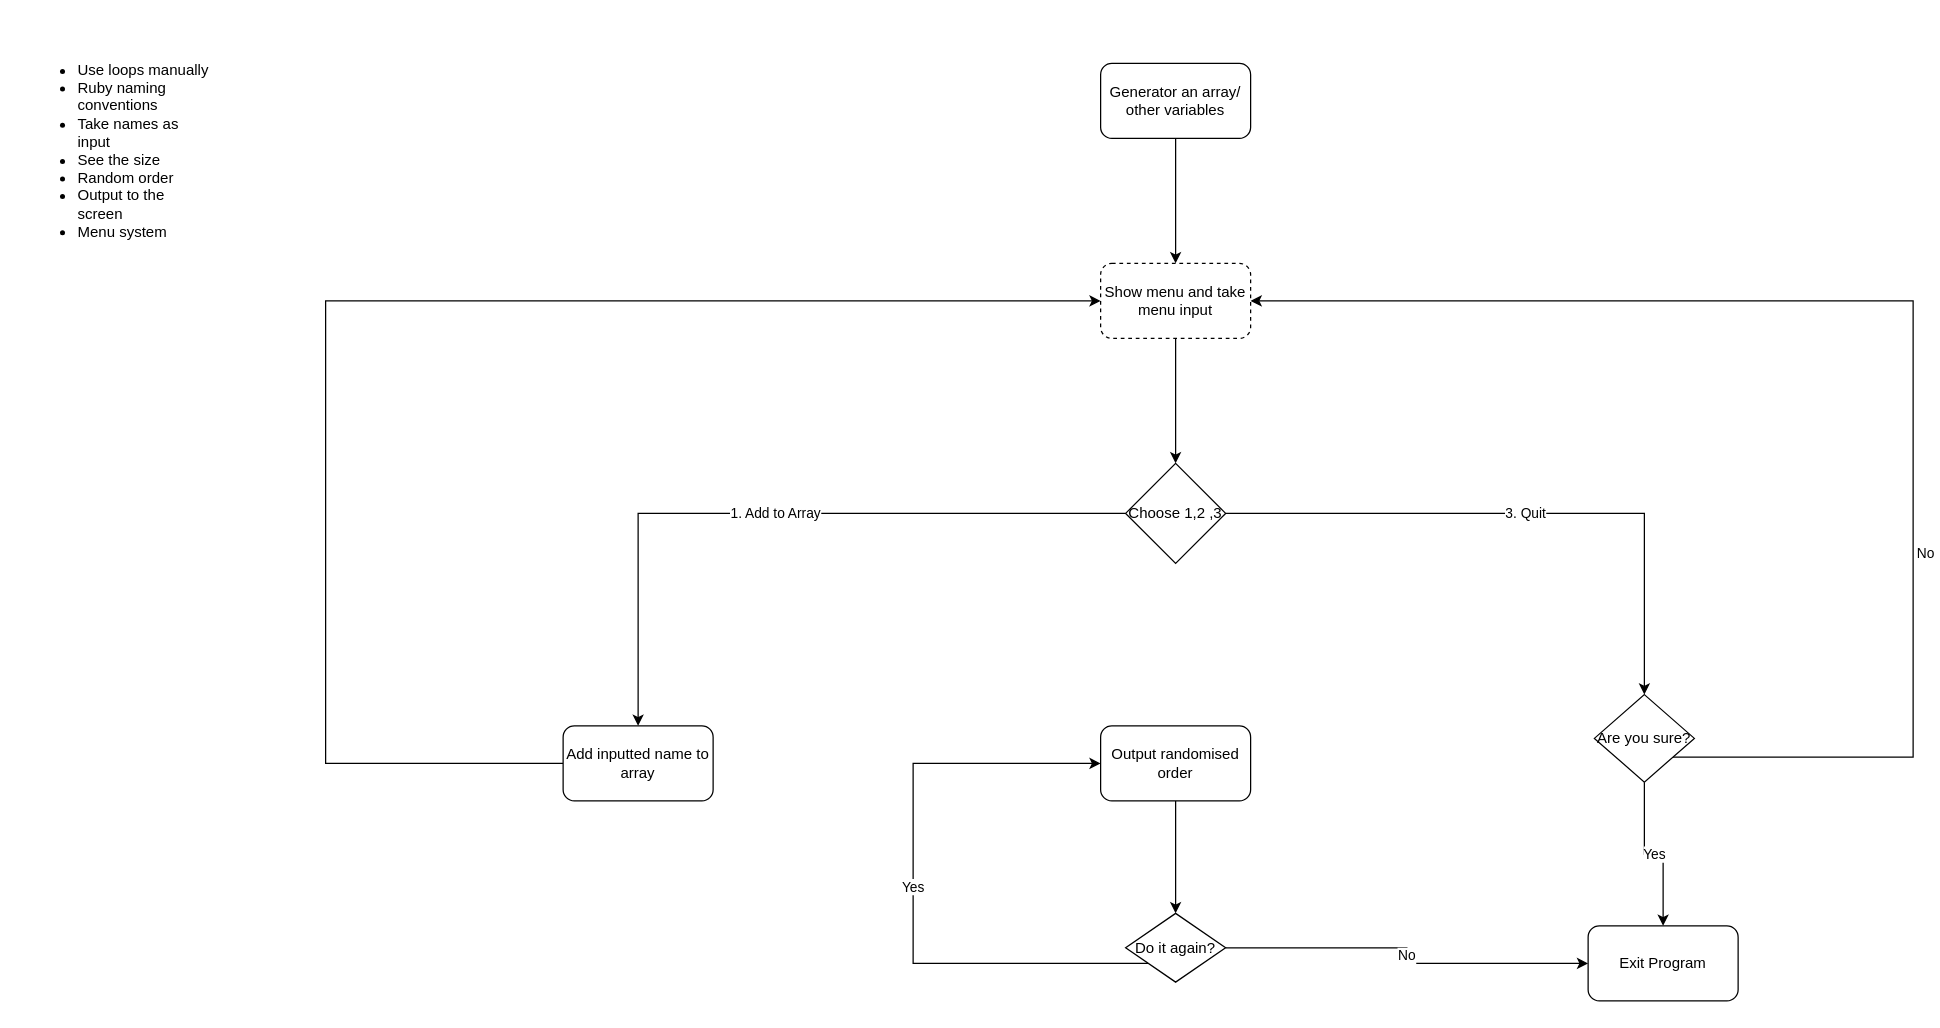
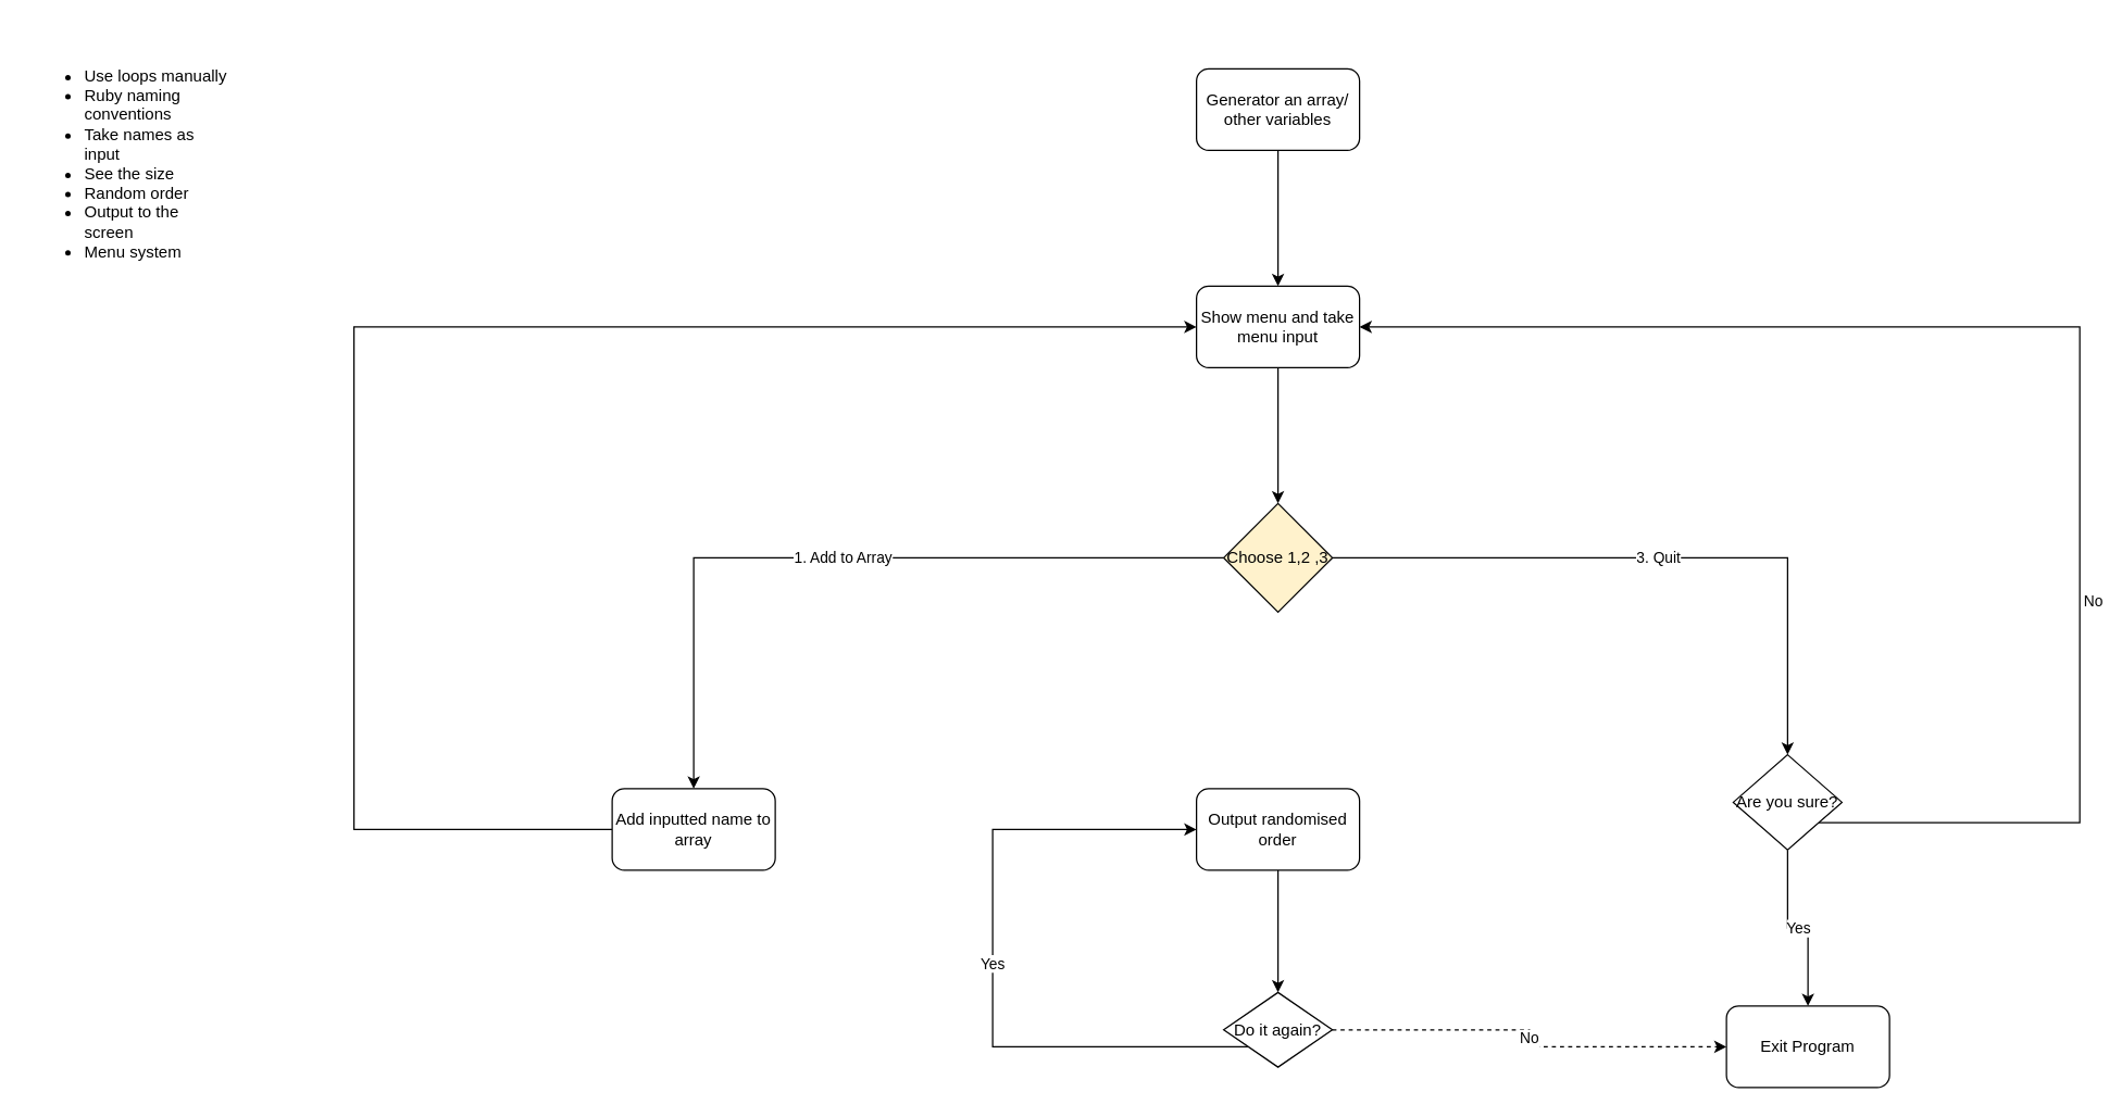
  <mxCell id="0" />
  <mxCell id="1" parent="0" />
  <mxCell id="2" value="&lt;ul&gt;&lt;li&gt;Use loops manually&lt;/li&gt;&lt;li&gt;Ruby naming conventions&lt;/li&gt;&lt;li&gt;Take names as input&amp;nbsp;&lt;/li&gt;&lt;li&gt;See the size&amp;nbsp;&lt;/li&gt;&lt;li&gt;Random order&lt;/li&gt;&lt;li&gt;Output to the screen&lt;/li&gt;&lt;li&gt;Menu system&lt;/li&gt;&lt;/ul&gt;" style="text;strokeColor=none;fillColor=none;html=1;whiteSpace=wrap;verticalAlign=middle;overflow=hidden;" vertex="1" parent="1"><mxGeometry x="20" y="20" width="150" height="200" as="geometry" /></mxCell>
  <mxCell id="3" value="" style="edgeStyle=orthogonalEdgeStyle;rounded=0;orthogonalLoop=1;jettySize=auto;html=1;" edge="1" parent="1" source="4" target="6"><mxGeometry relative="1" as="geometry" /></mxCell>
  <mxCell id="4" value="Generator an array/ other variables" style="rounded=1;whiteSpace=wrap;html=1;" vertex="1" parent="1"><mxGeometry x="880" y="50" width="120" height="60" as="geometry" /></mxCell>
  <mxCell id="5" value="" style="edgeStyle=orthogonalEdgeStyle;rounded=0;orthogonalLoop=1;jettySize=auto;html=1;" edge="1" parent="1" source="6" target="9"><mxGeometry relative="1" as="geometry" /></mxCell>
- <mxCell id="6" value="Show menu and take menu input" style="rounded=1;whiteSpace=wrap;html=1;dashed=1;" vertex="1" parent="1"><mxGeometry x="880" y="210" width="120" height="60" as="geometry" /></mxCell>
+ <mxCell id="6" value="Show menu and take menu input" style="rounded=1;whiteSpace=wrap;html=1;" vertex="1" parent="1"><mxGeometry x="880" y="210" width="120" height="60" as="geometry" /></mxCell>
  <mxCell id="7" value="1. Add to Array" style="edgeStyle=orthogonalEdgeStyle;rounded=0;orthogonalLoop=1;jettySize=auto;html=1;entryX=0.5;entryY=0;entryDx=0;entryDy=0;" edge="1" parent="1" source="9" target="11"><mxGeometry relative="1" as="geometry" /></mxCell>
  <mxCell id="8" value="3. Quit" style="edgeStyle=orthogonalEdgeStyle;rounded=0;orthogonalLoop=1;jettySize=auto;html=1;entryX=0.5;entryY=0;entryDx=0;entryDy=0;" edge="1" parent="1" source="9" target="16"><mxGeometry relative="1" as="geometry" /></mxCell>
- <mxCell id="9" value="Choose 1,2 ,3" style="rhombus;whiteSpace=wrap;html=1;" vertex="1" parent="1"><mxGeometry x="900" y="370" width="80" height="80" as="geometry" /></mxCell>
+ <mxCell id="9" value="Choose 1,2 ,3" style="rhombus;whiteSpace=wrap;html=1;fillColor=#fff2cc;" vertex="1" parent="1"><mxGeometry x="900" y="370" width="80" height="80" as="geometry" /></mxCell>
  <mxCell id="10" style="edgeStyle=orthogonalEdgeStyle;rounded=0;orthogonalLoop=1;jettySize=auto;html=1;" edge="1" parent="1" source="11" target="6"><mxGeometry relative="1" as="geometry"><mxPoint x="250" y="260" as="targetPoint" /><Array as="points"><mxPoint x="260" y="610" /><mxPoint x="260" y="240" /></Array></mxGeometry></mxCell>
  <mxCell id="11" value="Add inputted name to array" style="rounded=1;whiteSpace=wrap;html=1;" vertex="1" parent="1"><mxGeometry x="450" y="580" width="120" height="60" as="geometry" /></mxCell>
  <mxCell id="12" value="" style="edgeStyle=orthogonalEdgeStyle;rounded=0;orthogonalLoop=1;jettySize=auto;html=1;" edge="1" parent="1" source="13" target="20"><mxGeometry relative="1" as="geometry" /></mxCell>
  <mxCell id="13" value="Output randomised order" style="rounded=1;whiteSpace=wrap;html=1;" vertex="1" parent="1"><mxGeometry x="880" y="580" width="120" height="60" as="geometry" /></mxCell>
  <mxCell id="14" value="Yes" style="edgeStyle=orthogonalEdgeStyle;rounded=0;orthogonalLoop=1;jettySize=auto;html=1;" edge="1" parent="1" source="16" target="17"><mxGeometry relative="1" as="geometry" /></mxCell>
  <mxCell id="15" value="No" style="edgeStyle=orthogonalEdgeStyle;rounded=0;orthogonalLoop=1;jettySize=auto;html=1;" edge="1" parent="1" source="16" target="6"><mxGeometry x="-0.346" y="-10" relative="1" as="geometry"><mxPoint x="1570" y="240" as="targetPoint" /><Array as="points"><mxPoint x="1530" y="605" /><mxPoint x="1530" y="240" /></Array><mxPoint as="offset" /></mxGeometry></mxCell>
  <mxCell id="16" value="Are you sure?" style="rhombus;whiteSpace=wrap;html=1;" vertex="1" parent="1"><mxGeometry x="1275" y="555" width="80" height="70" as="geometry" /></mxCell>
  <mxCell id="17" value="Exit Program" style="rounded=1;whiteSpace=wrap;html=1;" vertex="1" parent="1"><mxGeometry x="1270" y="740" width="120" height="60" as="geometry" /></mxCell>
  <mxCell id="18" value="Yes" style="edgeStyle=orthogonalEdgeStyle;rounded=0;orthogonalLoop=1;jettySize=auto;html=1;" edge="1" parent="1" source="20" target="13"><mxGeometry relative="1" as="geometry"><mxPoint x="740" y="600" as="targetPoint" /><Array as="points"><mxPoint x="730" y="770" /><mxPoint x="730" y="610" /></Array></mxGeometry></mxCell>
- <mxCell id="19" value="No" style="edgeStyle=orthogonalEdgeStyle;rounded=0;orthogonalLoop=1;jettySize=auto;html=1;" edge="1" parent="1" source="20" target="17"><mxGeometry relative="1" as="geometry" /></mxCell>
+ <mxCell id="19" value="No" style="edgeStyle=orthogonalEdgeStyle;rounded=0;orthogonalLoop=1;jettySize=auto;html=1;dashed=1;" edge="1" parent="1" source="20" target="17"><mxGeometry relative="1" as="geometry" /></mxCell>
  <mxCell id="20" value="Do it again?" style="rhombus;whiteSpace=wrap;html=1;" vertex="1" parent="1"><mxGeometry x="900" y="730" width="80" height="55" as="geometry" /></mxCell>
